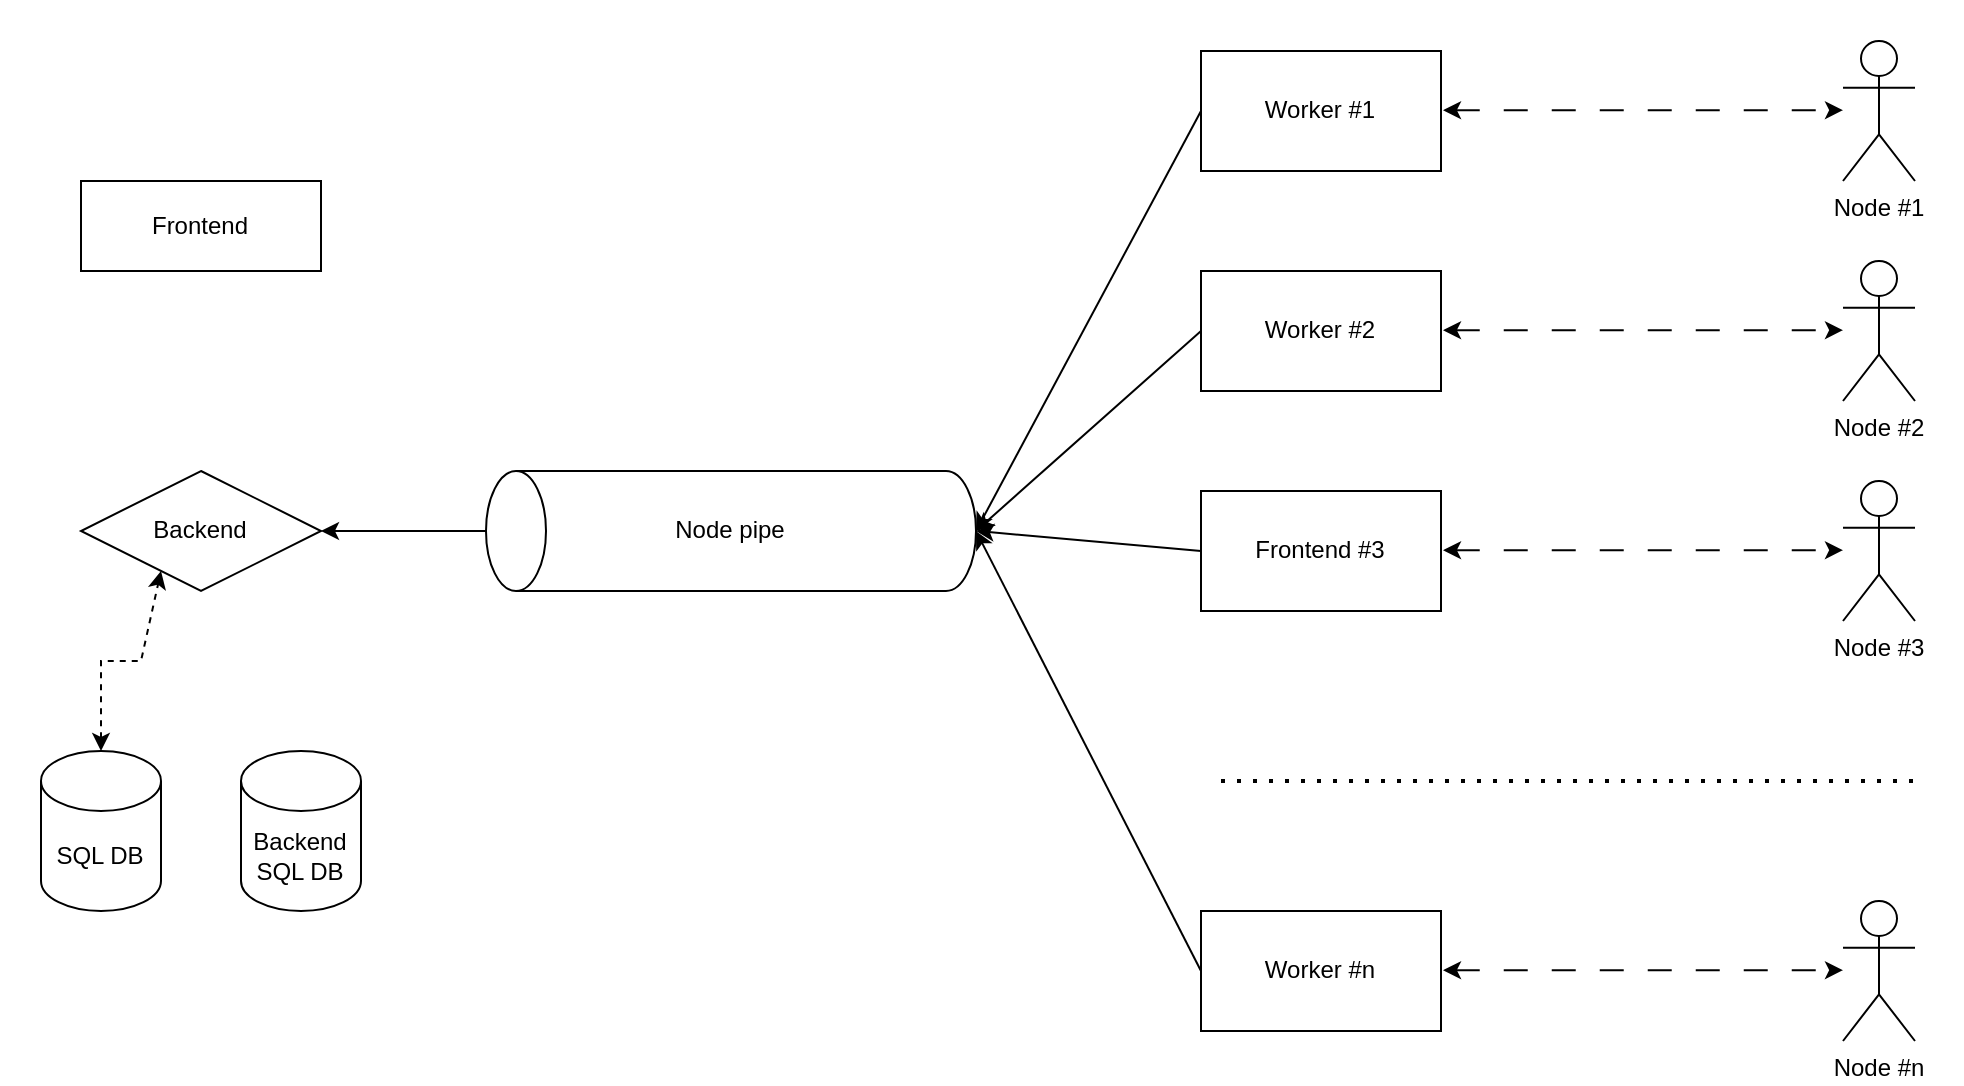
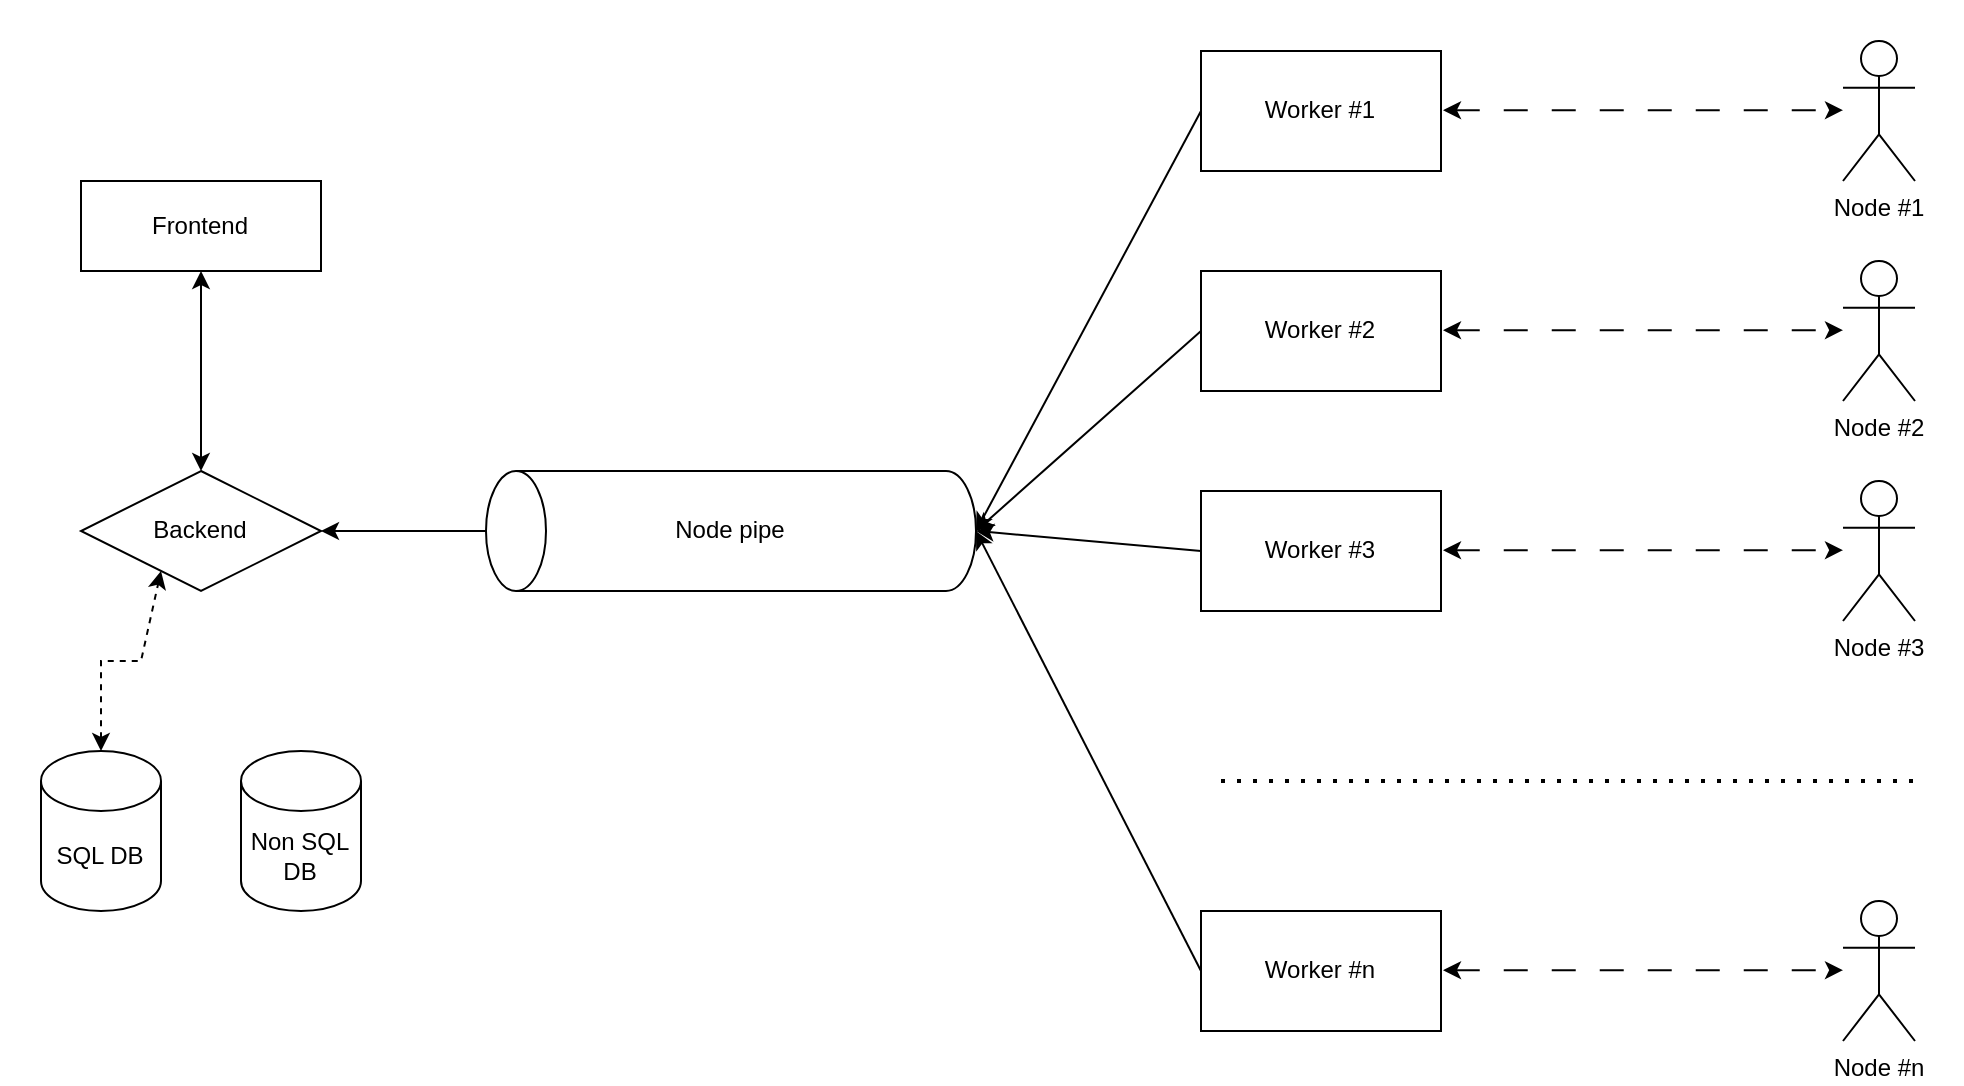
  <mxCell id="0" />
  <mxCell id="1" parent="0" />
  <mxCell id="2" value="Node #1" style="shape=umlActor;verticalLabelPosition=bottom;verticalAlign=top;html=1;outlineConnect=0;" vertex="1" parent="1"><mxGeometry x="921" y="20" width="36" height="70" as="geometry" /></mxCell>
  <mxCell id="3" value="" style="endArrow=classic;startArrow=classic;html=1;rounded=0;dashed=1;dashPattern=12 12;" edge="1" parent="1"><mxGeometry width="50" height="50" relative="1" as="geometry"><mxPoint x="721" y="54.58" as="sourcePoint" /><mxPoint x="921" y="54.58" as="targetPoint" /></mxGeometry></mxCell>
  <mxCell id="4" value="Node #2" style="shape=umlActor;verticalLabelPosition=bottom;verticalAlign=top;html=1;outlineConnect=0;" vertex="1" parent="1"><mxGeometry x="921" y="130" width="36" height="70" as="geometry" /></mxCell>
  <mxCell id="5" value="" style="endArrow=classic;startArrow=classic;html=1;rounded=0;dashed=1;dashPattern=12 12;" edge="1" parent="1"><mxGeometry width="50" height="50" relative="1" as="geometry"><mxPoint x="721" y="164.58" as="sourcePoint" /><mxPoint x="921" y="164.58" as="targetPoint" /></mxGeometry></mxCell>
  <mxCell id="6" value="Node #3" style="shape=umlActor;verticalLabelPosition=bottom;verticalAlign=top;html=1;outlineConnect=0;" vertex="1" parent="1"><mxGeometry x="921" y="240" width="36" height="70" as="geometry" /></mxCell>
  <mxCell id="7" value="" style="endArrow=classic;startArrow=classic;html=1;rounded=0;dashed=1;dashPattern=12 12;" edge="1" parent="1"><mxGeometry width="50" height="50" relative="1" as="geometry"><mxPoint x="721" y="274.58" as="sourcePoint" /><mxPoint x="921" y="274.58" as="targetPoint" /></mxGeometry></mxCell>
  <mxCell id="8" value="Node #n" style="shape=umlActor;verticalLabelPosition=bottom;verticalAlign=top;html=1;outlineConnect=0;" vertex="1" parent="1"><mxGeometry x="921" y="450" width="36" height="70" as="geometry" /></mxCell>
  <mxCell id="9" value="" style="endArrow=classic;startArrow=classic;html=1;rounded=0;dashed=1;dashPattern=12 12;" edge="1" parent="1"><mxGeometry width="50" height="50" relative="1" as="geometry"><mxPoint x="721" y="484.58" as="sourcePoint" /><mxPoint x="921" y="484.58" as="targetPoint" /></mxGeometry></mxCell>
  <mxCell id="10" value="" style="endArrow=none;dashed=1;html=1;dashPattern=1 3;strokeWidth=2;rounded=0;" edge="1" parent="1"><mxGeometry width="50" height="50" relative="1" as="geometry"><mxPoint x="610" y="390" as="sourcePoint" /><mxPoint x="960" y="390" as="targetPoint" /></mxGeometry></mxCell>
  <mxCell id="11" value="Worker #1" style="rounded=0;whiteSpace=wrap;html=1;" vertex="1" parent="1"><mxGeometry x="600" y="25" width="120" height="60" as="geometry" /></mxCell>
  <mxCell id="12" value="Worker #2" style="rounded=0;whiteSpace=wrap;html=1;" vertex="1" parent="1"><mxGeometry x="600" y="135" width="120" height="60" as="geometry" /></mxCell>
- <mxCell id="13" value="Frontend #3" style="rounded=0;whiteSpace=wrap;html=1;" vertex="1" parent="1"><mxGeometry x="600" y="245" width="120" height="60" as="geometry" /></mxCell>
+ <mxCell id="13" value="Worker #3" style="rounded=0;whiteSpace=wrap;html=1;" vertex="1" parent="1"><mxGeometry x="600" y="245" width="120" height="60" as="geometry" /></mxCell>
  <mxCell id="14" value="Worker #n" style="rounded=0;whiteSpace=wrap;html=1;" vertex="1" parent="1"><mxGeometry x="600" y="455" width="120" height="60" as="geometry" /></mxCell>
  <mxCell id="15" value="" style="endArrow=classic;html=1;rounded=0;exitX=0;exitY=0.5;exitDx=0;exitDy=0;entryX=0.5;entryY=1;entryDx=0;entryDy=0;entryPerimeter=0;" edge="1" parent="1" source="11" target="20"><mxGeometry width="50" height="50" relative="1" as="geometry"><mxPoint x="450" y="110" as="sourcePoint" /><mxPoint x="500" y="60" as="targetPoint" /></mxGeometry></mxCell>
  <mxCell id="16" value="" style="endArrow=classic;html=1;rounded=0;exitX=0;exitY=0.5;exitDx=0;exitDy=0;entryX=0.5;entryY=1;entryDx=0;entryDy=0;entryPerimeter=0;" edge="1" parent="1" source="12" target="20"><mxGeometry width="50" height="50" relative="1" as="geometry"><mxPoint x="470" y="343" as="sourcePoint" /><mxPoint x="520" y="293" as="targetPoint" /></mxGeometry></mxCell>
  <mxCell id="17" value="" style="endArrow=classic;html=1;rounded=0;exitX=0;exitY=0.5;exitDx=0;exitDy=0;entryX=0.5;entryY=1;entryDx=0;entryDy=0;entryPerimeter=0;" edge="1" parent="1" source="13" target="20"><mxGeometry width="50" height="50" relative="1" as="geometry"><mxPoint x="430" y="393" as="sourcePoint" /><mxPoint x="480" y="343" as="targetPoint" /></mxGeometry></mxCell>
  <mxCell id="18" value="" style="endArrow=classic;html=1;rounded=0;exitX=0;exitY=0.5;exitDx=0;exitDy=0;entryX=0.5;entryY=1;entryDx=0;entryDy=0;entryPerimeter=0;" edge="1" parent="1" source="14" target="20"><mxGeometry width="50" height="50" relative="1" as="geometry"><mxPoint x="445" y="480" as="sourcePoint" /><mxPoint x="495" y="430" as="targetPoint" /></mxGeometry></mxCell>
  <mxCell id="19" value="" style="group" vertex="1" connectable="0" parent="1"><mxGeometry x="260" y="230" width="210" height="70" as="geometry" /></mxCell>
  <mxCell id="20" value="" style="shape=cylinder3;whiteSpace=wrap;html=1;boundedLbl=1;backgroundOutline=1;size=15;rotation=-90;" vertex="1" parent="19"><mxGeometry x="75" y="-87.5" width="60" height="245.0" as="geometry" /></mxCell>
  <mxCell id="21" value="Node pipe" style="text;html=1;strokeColor=none;fillColor=none;align=center;verticalAlign=middle;whiteSpace=wrap;rounded=0;" vertex="1" parent="19"><mxGeometry x="75" y="17.5" width="60" height="35" as="geometry" /></mxCell>
  <mxCell id="22" value="Backend" style="rhombus;whiteSpace=wrap;html=1;" vertex="1" parent="1"><mxGeometry x="40" y="235" width="120" height="60" as="geometry" /></mxCell>
  <mxCell id="23" value="" style="endArrow=classic;html=1;rounded=0;exitX=0.5;exitY=0;exitDx=0;exitDy=0;exitPerimeter=0;entryX=1;entryY=0.5;entryDx=0;entryDy=0;" edge="1" parent="1" source="20" target="22"><mxGeometry width="50" height="50" relative="1" as="geometry"><mxPoint x="450" y="350" as="sourcePoint" /><mxPoint x="500" y="300" as="targetPoint" /></mxGeometry></mxCell>
- <mxCell id="24" value="Backend SQL DB" style="shape=cylinder3;whiteSpace=wrap;html=1;boundedLbl=1;backgroundOutline=1;size=15;" vertex="1" parent="1"><mxGeometry x="120" y="375" width="60" height="80" as="geometry" /></mxCell>
+ <mxCell id="24" value="Non SQL DB" style="shape=cylinder3;whiteSpace=wrap;html=1;boundedLbl=1;backgroundOutline=1;size=15;" vertex="1" parent="1"><mxGeometry x="120" y="375" width="60" height="80" as="geometry" /></mxCell>
  <mxCell id="25" value="Frontend" style="rounded=0;whiteSpace=wrap;html=1;" vertex="1" parent="1"><mxGeometry x="40" y="90" width="120" height="45" as="geometry" /></mxCell>
+ <mxCell id="26" value="" style="endArrow=classic;startArrow=classic;html=1;rounded=0;entryX=0.5;entryY=1;entryDx=0;entryDy=0;" edge="1" parent="1" source="22" target="25"><mxGeometry width="50" height="50" relative="1" as="geometry"><mxPoint x="-10" y="400" as="sourcePoint" /><mxPoint x="40" y="350" as="targetPoint" /></mxGeometry></mxCell>
  <mxCell id="27" value="SQL DB" style="shape=cylinder3;whiteSpace=wrap;html=1;boundedLbl=1;backgroundOutline=1;size=15;" vertex="1" parent="1"><mxGeometry x="20" y="375" width="60" height="80" as="geometry" /></mxCell>
  <mxCell id="28" value="" style="endArrow=classic;startArrow=classic;html=1;rounded=0;entryX=0.25;entryY=1;entryDx=0;entryDy=0;exitX=0.5;exitY=0;exitDx=0;exitDy=0;exitPerimeter=0;dashed=1;" edge="1" parent="1" source="27" target="22"><mxGeometry width="50" height="50" relative="1" as="geometry"><mxPoint x="160" y="545" as="sourcePoint" /><mxPoint x="90" y="470" as="targetPoint" /><Array as="points"><mxPoint x="50" y="330" /><mxPoint x="70" y="330" /></Array></mxGeometry></mxCell>
